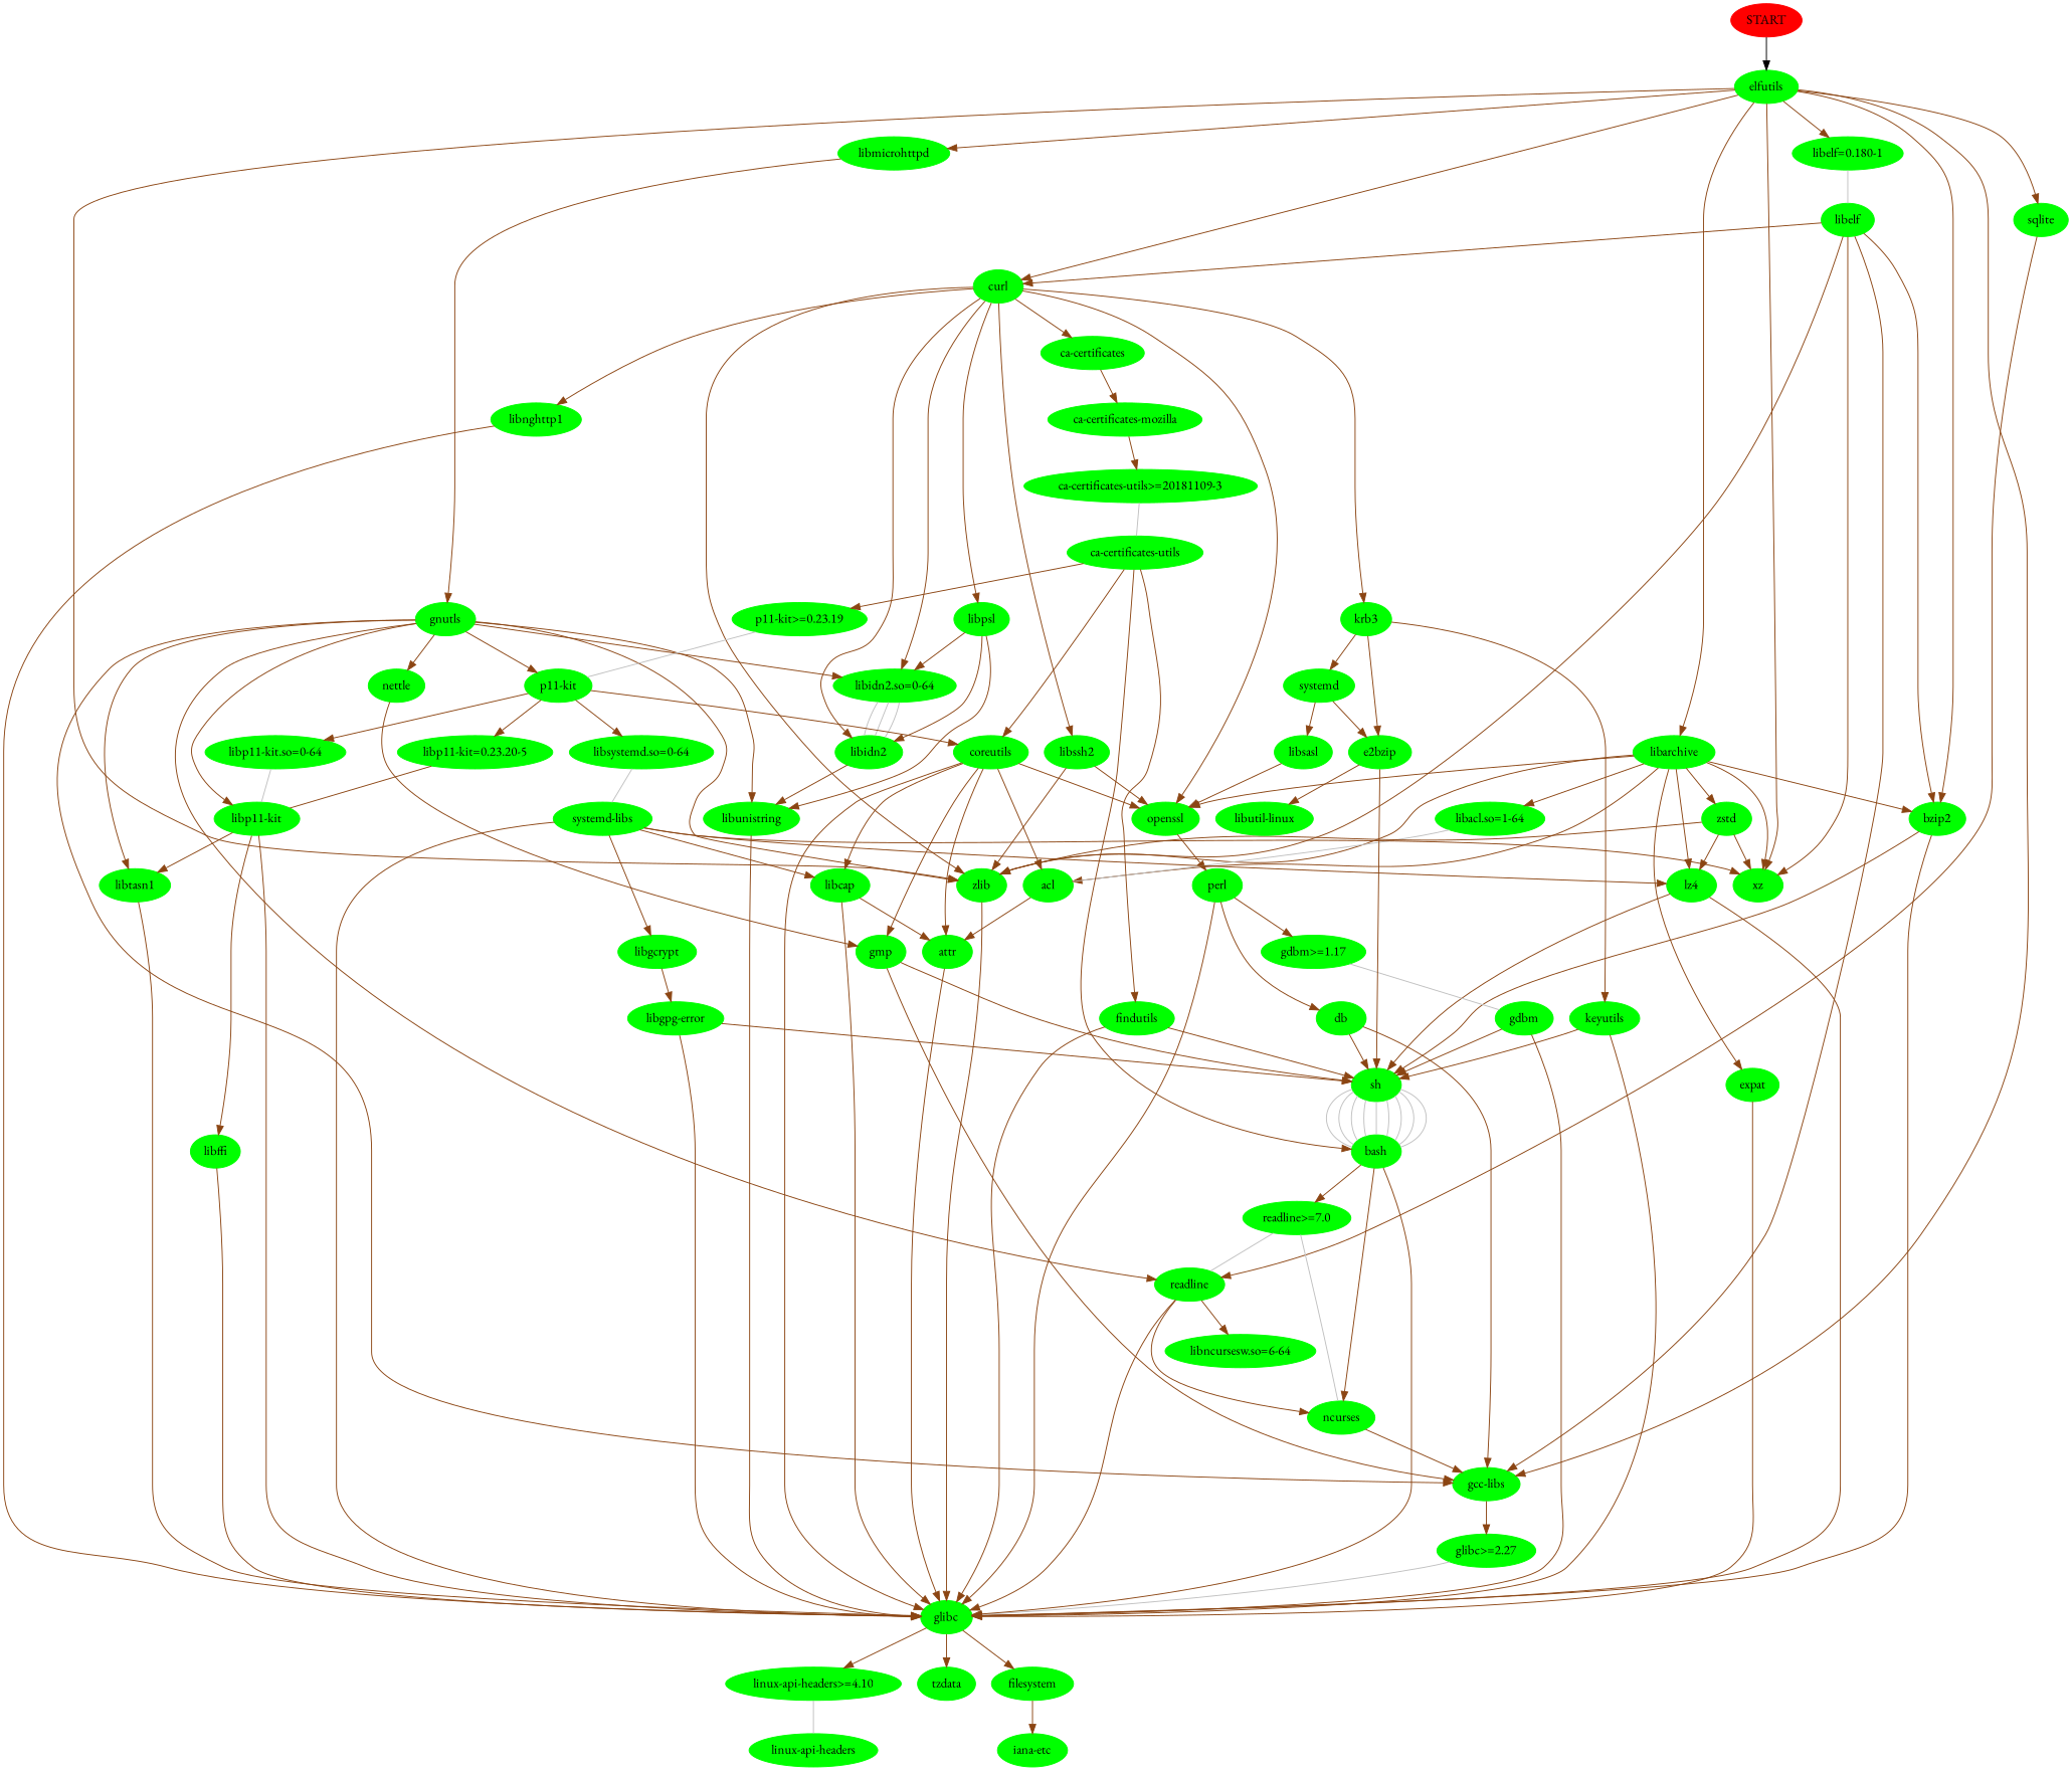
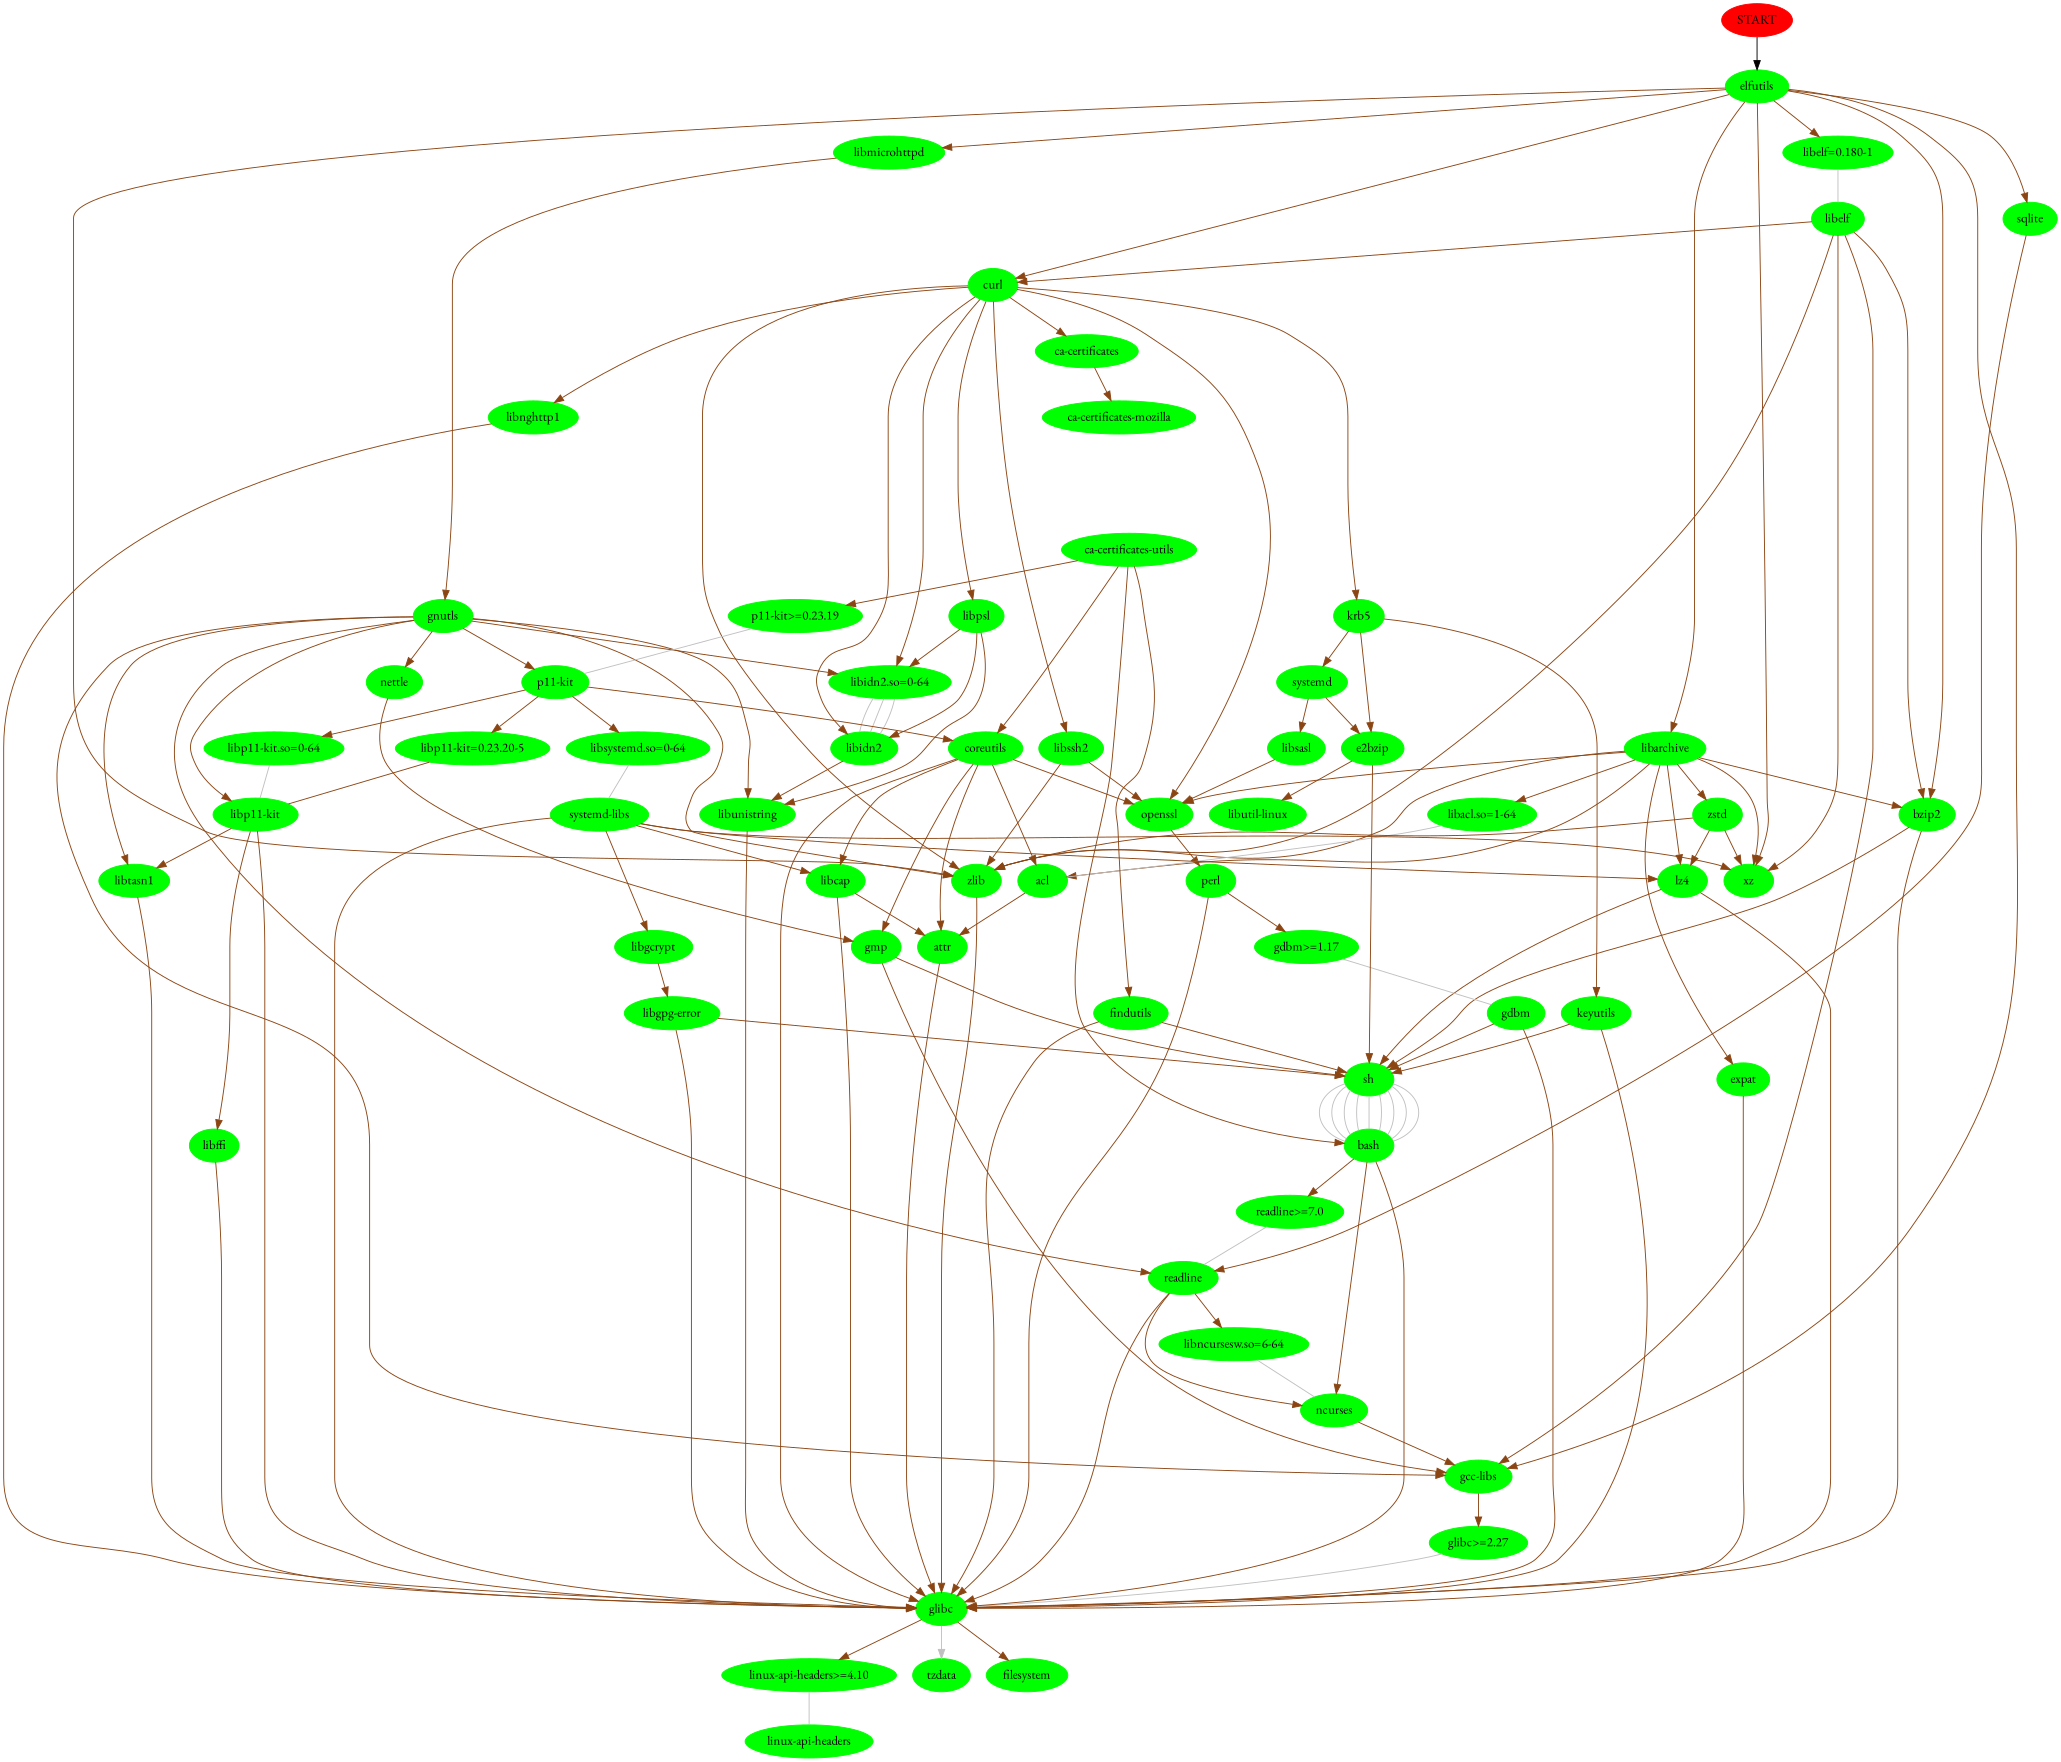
  digraph {
    fontname="EB Garamond"
    node [color=green fontname="EB Garamond" style=filled]
    edge [fontname="EB Garamond" color=chocolate4]
    START [color=red]
    elfutils
    "gcc-libs"
    zlib
    bzip2
    xz
    libmicrohttpd
    sqlite
    libarchive
    curl
    "libelf=0.180-1"
    "glibc>=2.27"
    glibc
    sh
    gnutls
    readline
    acl
    openssl
    lz4
    "libacl.so=1-64"
    expat
    zstd
    libidn2
    "libidn2.so=0-64"
    "ca-certificates"
-   krb5 [label=krb3]
+   krb5
    libssh2
    libpsl
    n29 [label=libnghttp1]
    libelf
    "linux-api-headers>=4.10"
    tzdata
    filesystem
    "linux-api-headers"
-   "iana-etc"
    bash
    "readline>=7.0"
    ncurses
    "libncursesw.so=6-64"
    libtasn1
    nettle
    "p11-kit"
    libunistring
    "libp11-kit"
    gmp
    "libp11-kit=0.23.20-5"
    coreutils
    "libp11-kit.so=0-64"
    "libsystemd.so=0-64"
    attr
    libcap
    "systemd-libs"
    libffi
    perl
    "gdbm>=1.17"
-   db
    gdbm
    libgcrypt
    "libgpg-error"
    "ca-certificates-mozilla"
    n61 [label=e2bzip]
    n62 [label=systemd]
    keyutils
-   "ca-certificates-utils>=20181109-3"
    "ca-certificates-utils"
    findutils
    "p11-kit>=0.23.19"
    "libutil-linux"
    libsasl
    START -> elfutils [color=""]
    elfutils -> "gcc-libs"
    elfutils -> zlib
    elfutils -> bzip2
    elfutils -> xz
    elfutils -> libmicrohttpd
    elfutils -> sqlite
    elfutils -> libarchive
    elfutils -> curl
    elfutils -> "libelf=0.180-1"
    "gcc-libs" -> "glibc>=2.27"
    zlib -> glibc
    bzip2 -> glibc
    bzip2 -> sh
    libmicrohttpd -> gnutls
    sqlite -> readline
    libarchive -> zlib
    libarchive -> bzip2
    libarchive -> xz
    libarchive -> acl
    libarchive -> openssl
    libarchive -> lz4
    libarchive -> "libacl.so=1-64"
    libarchive -> expat
    libarchive -> zstd
    curl -> zlib
    curl -> openssl
    curl -> libidn2
    curl -> "libidn2.so=0-64"
    curl -> "ca-certificates"
    curl -> krb5
    curl -> libssh2
    curl -> libpsl
    curl -> n29
    "libelf=0.180-1" -> libelf [arrowhead=none color=grey]
    "glibc>=2.27" -> glibc [arrowhead=none color=grey]
    glibc -> "linux-api-headers>=4.10"
-   glibc -> tzdata
+   glibc -> tzdata [color=grey]
    glibc -> filesystem
    sh -> bash [arrowhead=none color=grey]
    sh -> bash [arrowhead=none color=grey]
    sh -> bash [arrowhead=none color=grey]
    sh -> bash [arrowhead=none color=grey]
    sh -> bash [arrowhead=none color=grey]
    sh -> bash [arrowhead=none color=grey]
    sh -> bash [arrowhead=none color=grey]
    sh -> bash [arrowhead=none color=grey]
    sh -> bash [arrowhead=none color=grey]
    gnutls -> "gcc-libs"
    gnutls -> zlib
    gnutls -> readline
    gnutls -> "libidn2.so=0-64"
    gnutls -> libtasn1
    gnutls -> nettle
    gnutls -> "p11-kit"
    gnutls -> libunistring
    gnutls -> "libp11-kit"
    readline -> glibc
    readline -> ncurses
    readline -> "libncursesw.so=6-64"
    acl -> attr
    openssl -> perl
    lz4 -> glibc
    lz4 -> sh
    "libacl.so=1-64" -> acl [arrowhead=none color=grey]
    expat -> glibc
    zstd -> zlib
    zstd -> xz
    zstd -> lz4
    libidn2 -> libunistring
    "libidn2.so=0-64" -> libidn2 [arrowhead=none color=grey]
    "libidn2.so=0-64" -> libidn2 [arrowhead=none color=grey]
    "libidn2.so=0-64" -> libidn2 [arrowhead=none color=grey]
    "ca-certificates" -> "ca-certificates-mozilla"
    krb5 -> n61
    krb5 -> n62
    krb5 -> keyutils
    libssh2 -> zlib
    libssh2 -> openssl
    libpsl -> libidn2
    libpsl -> "libidn2.so=0-64"
    libpsl -> libunistring
    n29 -> glibc
    libelf -> "gcc-libs"
    libelf -> zlib
    libelf -> bzip2
    libelf -> xz
    libelf -> curl
    "linux-api-headers>=4.10" -> "linux-api-headers" [arrowhead=none color=grey]
-   filesystem -> "iana-etc"
    bash -> glibc
    bash -> "readline>=7.0"
    bash -> ncurses
    "readline>=7.0" -> readline [arrowhead=none color=grey]
    ncurses -> "gcc-libs"
-   "readline>=7.0" -> ncurses [arrowhead=none color=grey]
+   "libncursesw.so=6-64" -> ncurses [arrowhead=none color=grey]
    libtasn1 -> glibc
    nettle -> gmp
    "p11-kit" -> "libp11-kit=0.23.20-5"
    "p11-kit" -> coreutils
    "p11-kit" -> "libp11-kit.so=0-64"
    "p11-kit" -> "libsystemd.so=0-64"
    libunistring -> glibc
    "libp11-kit" -> glibc
    "libp11-kit" -> libtasn1
    "libp11-kit" -> libffi
    gmp -> "gcc-libs"
    gmp -> sh
    "libp11-kit=0.23.20-5" -> "libp11-kit" [arrowhead=none]
    coreutils -> glibc
    coreutils -> acl
    coreutils -> openssl
    coreutils -> gmp
    coreutils -> attr
    coreutils -> libcap
    "libp11-kit.so=0-64" -> "libp11-kit" [arrowhead=none color=grey]
    "libsystemd.so=0-64" -> "systemd-libs" [arrowhead=none color=grey]
    attr -> glibc
    libcap -> glibc
    libcap -> attr
    "systemd-libs" -> xz
    "systemd-libs" -> glibc
    "systemd-libs" -> lz4
    "systemd-libs" -> libcap
    "systemd-libs" -> libgcrypt
    libffi -> glibc
    perl -> glibc
    perl -> "gdbm>=1.17"
-   perl -> db
    "gdbm>=1.17" -> gdbm [arrowhead=none color=grey]
-   db -> "gcc-libs"
-   db -> sh
    gdbm -> glibc
    gdbm -> sh
    libgcrypt -> "libgpg-error"
    "libgpg-error" -> glibc
    "libgpg-error" -> sh
-   "ca-certificates-mozilla" -> "ca-certificates-utils>=20181109-3"
    n61 -> sh
    n61 -> "libutil-linux"
    n62 -> n61
    n62 -> libsasl
    keyutils -> glibc
    keyutils -> sh
-   "ca-certificates-utils>=20181109-3" -> "ca-certificates-utils" [arrowhead=none color=grey]
    "ca-certificates-utils" -> bash
    "ca-certificates-utils" -> coreutils
    "ca-certificates-utils" -> findutils
    "ca-certificates-utils" -> "p11-kit>=0.23.19"
    findutils -> glibc
    findutils -> sh
    "p11-kit>=0.23.19" -> "p11-kit" [arrowhead=none color=grey]
    libsasl -> openssl
  }
